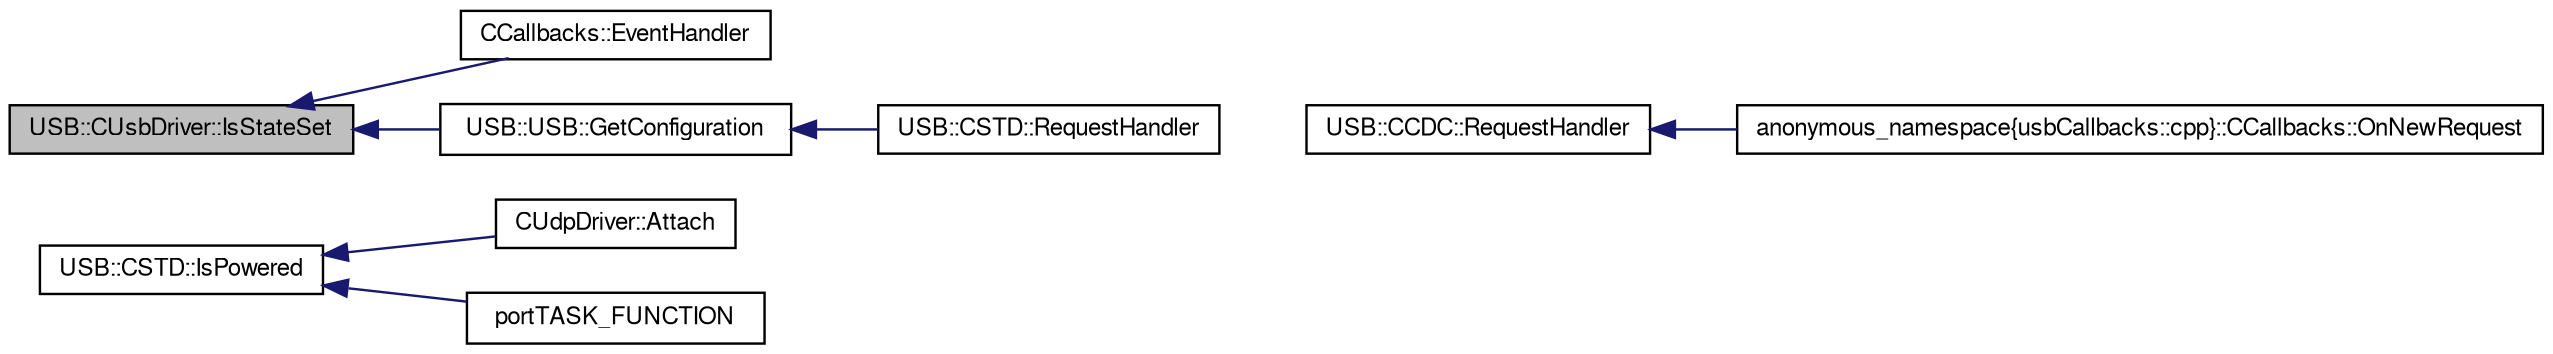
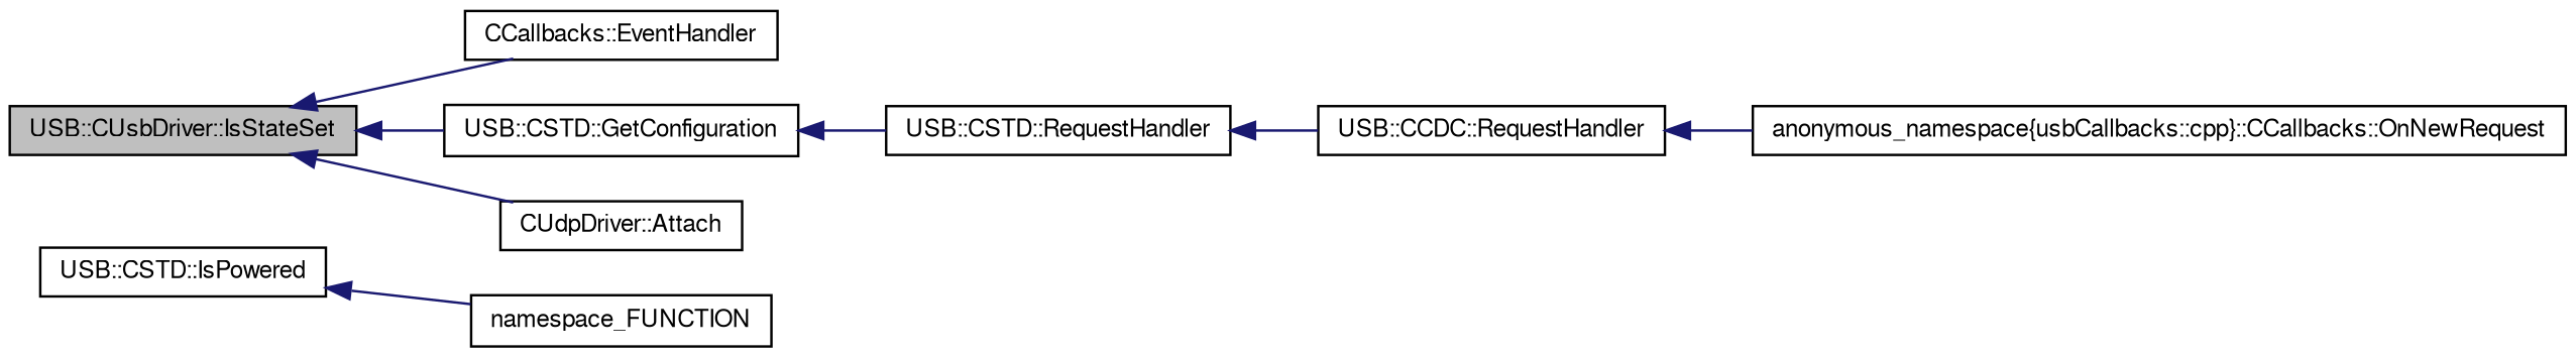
  digraph {
    rankdir=LR
    node [color=black fontname=FreeSans fontsize=10 shape=record]
    edge [color=midnightblue dir=back fontname=FreeSans fontsize=10 labelfontname=FreeSans labelfontsize=10 style=solid]
    n1 [fillcolor=grey75 fontcolor=black height=0.2 label="USB::CUsbDriver::IsStateSet" style=filled width=0.4]
    n2 [height=0.2 label="CUdpDriver::Attach" width=0.4]
    n3 [height=0.2 label="CCallbacks::EventHandler" width=0.4]
-   n4 [height=0.2 label="USB::USB::GetConfiguration" width=0.4]
+   n4 [height=0.2 label="USB::CSTD::GetConfiguration" width=0.4]
    n5 [height=0.2 label="USB::CSTD::RequestHandler" width=0.4]
    n6 [height=0.2 label="USB::CSTD::IsPowered" width=0.4]
-   n7 [height=0.2 label=portTASK_FUNCTION width=0.4]
+   n7 [height=0.2 label=namespace_FUNCTION width=0.4]
    n8 [height=0.2 label="USB::CCDC::RequestHandler" width=0.4]
    n9 [height=0.2 label="anonymous_namespace\{usbCallbacks::cpp\}::CCallbacks::OnNewRequest" width=0.4]
-   n6 -> n2
+   n1 -> n2
    n1 -> n3
    n1 -> n4
    n4 -> n5
+   n5 -> n8
    n6 -> n7
    n8 -> n9
  }
